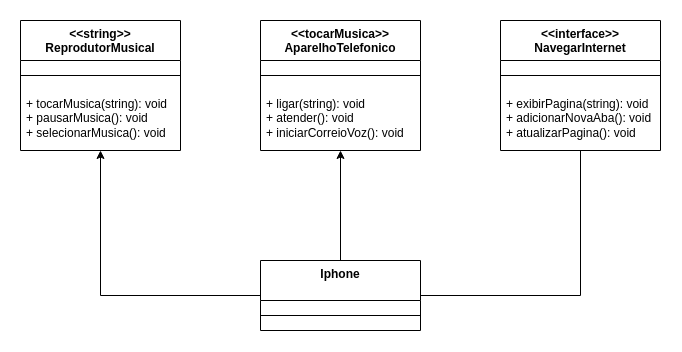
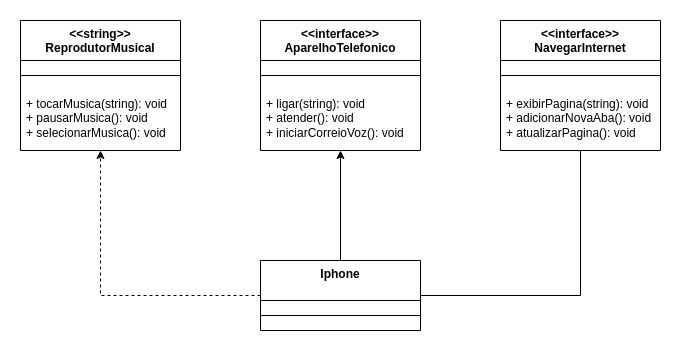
  <mxCell id="0" />
  <mxCell id="1" parent="0" />
  <mxCell id="2" value="&amp;lt;&amp;lt;string&amp;gt;&amp;gt;&lt;div&gt;ReprodutorMusical&lt;/div&gt;" style="swimlane;fontStyle=1;align=center;verticalAlign=top;childLayout=stackLayout;horizontal=1;startSize=40;horizontalStack=0;resizeParent=1;resizeParentMax=0;resizeLast=0;collapsible=1;marginBottom=0;whiteSpace=wrap;html=1;" vertex="1" parent="1"><mxGeometry x="20" y="20" width="160" height="130" as="geometry" /></mxCell>
  <mxCell id="3" value="" style="line;strokeWidth=1;fillColor=none;align=left;verticalAlign=middle;spacingTop=-1;spacingLeft=3;spacingRight=3;rotatable=0;labelPosition=right;points=[];portConstraint=eastwest;strokeColor=inherit;" vertex="1" parent="2"><mxGeometry y="40" width="160" height="30" as="geometry" /></mxCell>
  <mxCell id="4" value="+ tocarMusica(string): void&lt;div&gt;+ pausarMusica(): void&lt;/div&gt;&lt;div&gt;+ selecionarMusica(): void&lt;/div&gt;" style="text;strokeColor=none;fillColor=none;align=left;verticalAlign=top;spacingLeft=4;spacingRight=4;overflow=hidden;rotatable=0;points=[[0,0.5],[1,0.5]];portConstraint=eastwest;whiteSpace=wrap;html=1;" vertex="1" parent="2"><mxGeometry y="70" width="160" height="60" as="geometry" /></mxCell>
- <mxCell id="5" value="&amp;lt;&amp;lt;tocarMusica&amp;gt;&amp;gt;&lt;div&gt;AparelhoTelefonico&lt;/div&gt;" style="swimlane;fontStyle=1;align=center;verticalAlign=top;childLayout=stackLayout;horizontal=1;startSize=40;horizontalStack=0;resizeParent=1;resizeParentMax=0;resizeLast=0;collapsible=1;marginBottom=0;whiteSpace=wrap;html=1;" vertex="1" parent="1"><mxGeometry x="260" y="20" width="160" height="130" as="geometry" /></mxCell>
+ <mxCell id="5" value="&amp;lt;&amp;lt;interface&amp;gt;&amp;gt;&lt;div&gt;AparelhoTelefonico&lt;/div&gt;" style="swimlane;fontStyle=1;align=center;verticalAlign=top;childLayout=stackLayout;horizontal=1;startSize=40;horizontalStack=0;resizeParent=1;resizeParentMax=0;resizeLast=0;collapsible=1;marginBottom=0;whiteSpace=wrap;html=1;" vertex="1" parent="1"><mxGeometry x="260" y="20" width="160" height="130" as="geometry" /></mxCell>
  <mxCell id="6" value="" style="line;strokeWidth=1;fillColor=none;align=left;verticalAlign=middle;spacingTop=-1;spacingLeft=3;spacingRight=3;rotatable=0;labelPosition=right;points=[];portConstraint=eastwest;strokeColor=inherit;" vertex="1" parent="5"><mxGeometry y="40" width="160" height="30" as="geometry" /></mxCell>
  <mxCell id="7" value="+ ligar(string): void&lt;div&gt;+ atender(): void&lt;/div&gt;&lt;div&gt;+ iniciarCorreioVoz(): void&lt;/div&gt;" style="text;strokeColor=none;fillColor=none;align=left;verticalAlign=top;spacingLeft=4;spacingRight=4;overflow=hidden;rotatable=0;points=[[0,0.5],[1,0.5]];portConstraint=eastwest;whiteSpace=wrap;html=1;" vertex="1" parent="5"><mxGeometry y="70" width="160" height="60" as="geometry" /></mxCell>
  <mxCell id="8" value="&amp;lt;&amp;lt;interface&amp;gt;&amp;gt;&lt;div&gt;NavegarInternet&lt;/div&gt;" style="swimlane;fontStyle=1;align=center;verticalAlign=top;childLayout=stackLayout;horizontal=1;startSize=40;horizontalStack=0;resizeParent=1;resizeParentMax=0;resizeLast=0;collapsible=1;marginBottom=0;whiteSpace=wrap;html=1;" vertex="1" parent="1"><mxGeometry x="500" y="20" width="160" height="130" as="geometry" /></mxCell>
  <mxCell id="9" value="" style="line;strokeWidth=1;fillColor=none;align=left;verticalAlign=middle;spacingTop=-1;spacingLeft=3;spacingRight=3;rotatable=0;labelPosition=right;points=[];portConstraint=eastwest;strokeColor=inherit;" vertex="1" parent="8"><mxGeometry y="40" width="160" height="30" as="geometry" /></mxCell>
  <mxCell id="10" value="+ exibirPagina(string): void&lt;div&gt;+ adicionarNovaAba(): void&lt;/div&gt;&lt;div&gt;+ atualizarPagina(): void&lt;/div&gt;" style="text;strokeColor=none;fillColor=none;align=left;verticalAlign=top;spacingLeft=4;spacingRight=4;overflow=hidden;rotatable=0;points=[[0,0.5],[1,0.5]];portConstraint=eastwest;whiteSpace=wrap;html=1;" vertex="1" parent="8"><mxGeometry y="70" width="160" height="60" as="geometry" /></mxCell>
  <mxCell id="11" style="edgeStyle=orthogonalEdgeStyle;rounded=0;orthogonalLoop=1;jettySize=auto;html=1;" edge="1" parent="1" source="14" target="5"><mxGeometry relative="1" as="geometry" /></mxCell>
- <mxCell id="12" style="edgeStyle=orthogonalEdgeStyle;rounded=0;orthogonalLoop=1;jettySize=auto;html=1;" edge="1" parent="1" source="14" target="2"><mxGeometry relative="1" as="geometry" /></mxCell>
+ <mxCell id="12" style="edgeStyle=orthogonalEdgeStyle;rounded=0;orthogonalLoop=1;jettySize=auto;html=1;dashed=1;" edge="1" parent="1" source="14" target="2"><mxGeometry relative="1" as="geometry" /></mxCell>
  <mxCell id="13" style="edgeStyle=orthogonalEdgeStyle;rounded=0;orthogonalLoop=1;jettySize=auto;html=1;endArrow=none;" edge="1" parent="1" source="14" target="8"><mxGeometry relative="1" as="geometry" /></mxCell>
  <mxCell id="14" value="Iphone" style="swimlane;fontStyle=1;align=center;verticalAlign=top;childLayout=stackLayout;horizontal=1;startSize=40;horizontalStack=0;resizeParent=1;resizeParentMax=0;resizeLast=0;collapsible=1;marginBottom=0;whiteSpace=wrap;html=1;" vertex="1" parent="1"><mxGeometry x="260" y="260" width="160" height="70" as="geometry" /></mxCell>
  <mxCell id="15" value="" style="line;strokeWidth=1;fillColor=none;align=left;verticalAlign=middle;spacingTop=-1;spacingLeft=3;spacingRight=3;rotatable=0;labelPosition=right;points=[];portConstraint=eastwest;strokeColor=inherit;" vertex="1" parent="14"><mxGeometry y="40" width="160" height="30" as="geometry" /></mxCell>
